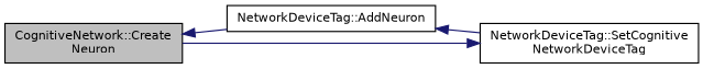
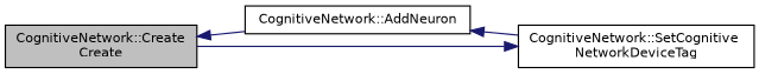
  digraph {
    rankdir=LR
    node [color=black fillcolor=white fontname=Helvetica fontsize=10 shape=record style=filled]
    edge [color=midnightblue dir=back fontname=Helvetica fontsize=10 labelfontname=Helvetica labelfontsize=10 style=solid]
-   n1 [fillcolor=grey75 fontcolor=black height=0.2 label="CognitiveNetwork::Create\lNeuron" width=0.4]
-   n2 [height=0.2 label="NetworkDeviceTag::AddNeuron" width=0.4]
-   n3 [height=0.2 label="NetworkDeviceTag::SetCognitive\lNetworkDeviceTag" width=0.4]
+   n1 [fillcolor=grey75 fontcolor=black height=0.2 label="CognitiveNetwork::Create\lCreate" width=0.4]
+   n2 [height=0.2 label="CognitiveNetwork::AddNeuron" width=0.4]
+   n3 [height=0.2 label="CognitiveNetwork::SetCognitive\lNetworkDeviceTag" width=0.4]
    n1 -> n2
    n2 -> n3
    n3 -> n1
  }
